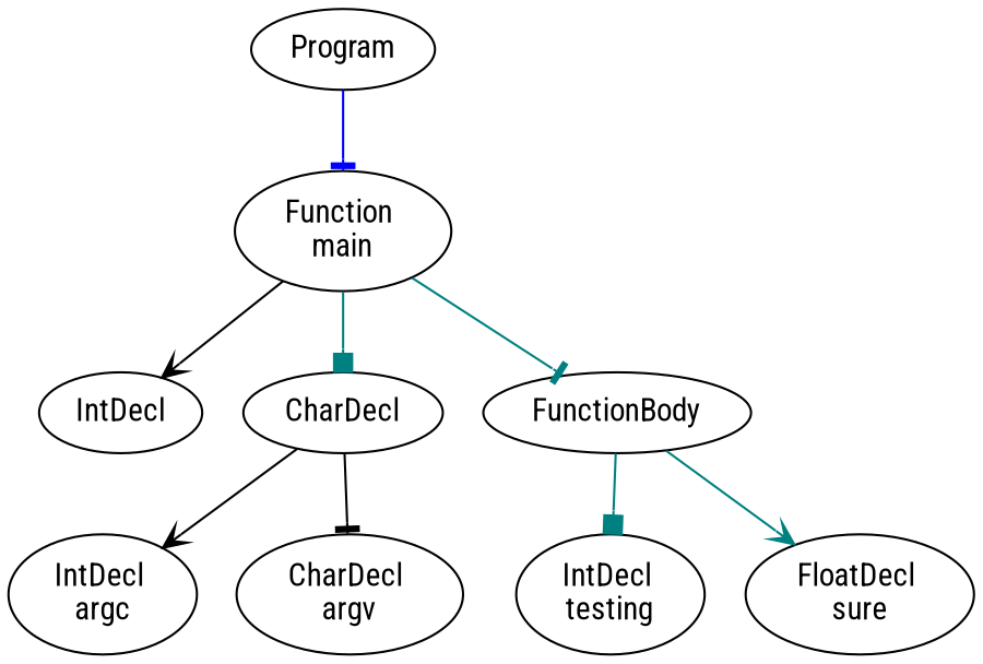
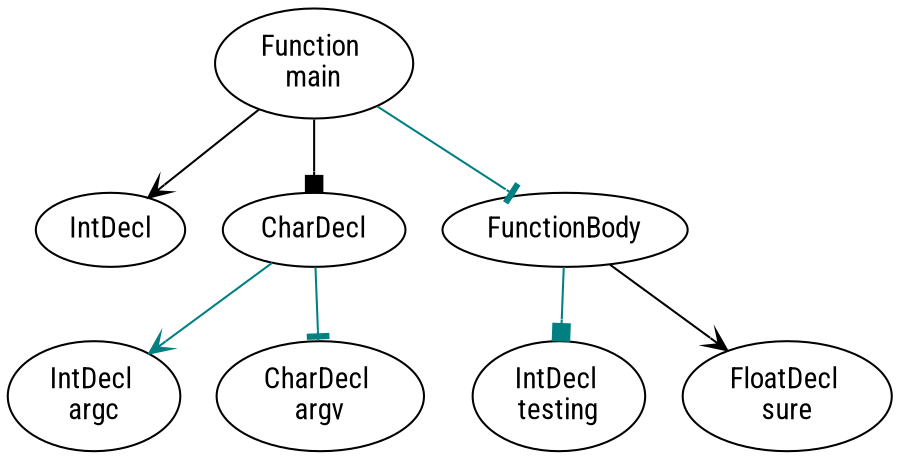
  digraph {
    fontname="Roboto Condensed"
    node [fontname="Roboto Condensed"]
    edge [arrowhead=tee color=teal fontname="Roboto Condensed"]
-   n1 [label=Program]
    n2 [label="Function \nmain"]
    n3 [label=IntDecl]
    n4 [label=CharDecl]
    n5 [label=FunctionBody]
    n6 [label="IntDecl \nargc"]
    n7 [label="CharDecl \nargv"]
    n8 [label="IntDecl \ntesting"]
    n9 [label="FloatDecl \nsure"]
-   n1 -> n2 [color=blue]
    n2 -> n3 [arrowhead=vee color=black]
-   n2 -> n4 [arrowhead=box]
+   n2 -> n4 [arrowhead=box color=black]
    n2 -> n5
-   n4 -> n6 [arrowhead=vee color=black]
-   n4 -> n7 [color=black]
+   n4 -> n6 [arrowhead=vee]
+   n4 -> n7
    n5 -> n8 [arrowhead=box]
-   n5 -> n9 [arrowhead=vee]
+   n5 -> n9 [arrowhead=vee color=black]
  }
